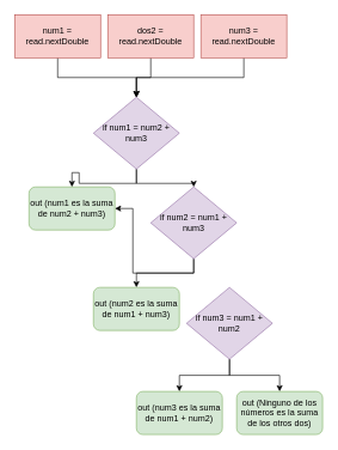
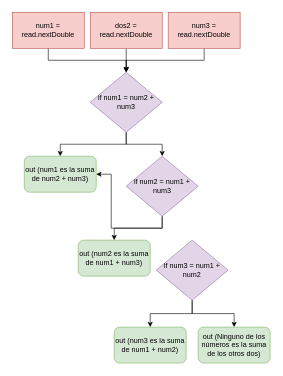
  <mxCell id="0" />
  <mxCell id="1" parent="0" />
  <mxCell id="2" style="edgeStyle=orthogonalEdgeStyle;rounded=0;orthogonalLoop=1;jettySize=auto;html=1;exitX=0.5;exitY=1;exitDx=0;exitDy=0;entryX=0.5;entryY=0;entryDx=0;entryDy=0;" edge="1" parent="1" source="3" target="10"><mxGeometry relative="1" as="geometry" /></mxCell>
  <mxCell id="3" value="num1 = read.nextDouble" style="rounded=0;whiteSpace=wrap;html=1;fillColor=#f8cecc;strokeColor=#b85450;" vertex="1" parent="1"><mxGeometry width="120" height="60" as="geometry" x="20" y="20" /></mxCell>
  <mxCell id="4" style="edgeStyle=orthogonalEdgeStyle;rounded=0;orthogonalLoop=1;jettySize=auto;html=1;exitX=0.5;exitY=1;exitDx=0;exitDy=0;entryX=0.5;entryY=0;entryDx=0;entryDy=0;" edge="1" parent="1" source="5" target="10"><mxGeometry relative="1" as="geometry" /></mxCell>
  <mxCell id="5" value="dos2 = read.nextDouble" style="rounded=0;whiteSpace=wrap;html=1;fillColor=#f8cecc;strokeColor=#b85450;" vertex="1" parent="1"><mxGeometry x="150" width="120" height="60" as="geometry" y="20" /></mxCell>
  <mxCell id="6" style="edgeStyle=orthogonalEdgeStyle;rounded=0;orthogonalLoop=1;jettySize=auto;html=1;exitX=0.5;exitY=1;exitDx=0;exitDy=0;" edge="1" parent="1" source="7" target="10"><mxGeometry relative="1" as="geometry" /></mxCell>
  <mxCell id="7" value="num3 = read.nextDouble" style="rounded=0;whiteSpace=wrap;html=1;fillColor=#f8cecc;strokeColor=#b85450;" vertex="1" parent="1"><mxGeometry x="280" width="120" height="60" as="geometry" y="20" /></mxCell>
  <mxCell id="8" style="edgeStyle=orthogonalEdgeStyle;rounded=0;orthogonalLoop=1;jettySize=auto;html=1;exitX=0.5;exitY=1;exitDx=0;exitDy=0;entryX=0.5;entryY=0;entryDx=0;entryDy=0;" edge="1" parent="1" source="10" target="11"><mxGeometry relative="1" as="geometry" /></mxCell>
  <mxCell id="9" style="edgeStyle=orthogonalEdgeStyle;rounded=0;orthogonalLoop=1;jettySize=auto;html=1;exitX=0.5;exitY=1;exitDx=0;exitDy=0;entryX=0.5;entryY=0;entryDx=0;entryDy=0;" edge="1" parent="1" source="10" target="14"><mxGeometry relative="1" as="geometry" /></mxCell>
- <mxCell id="10" value="if num1 = num2 + num3" style="rhombus;whiteSpace=wrap;html=1;fillColor=#e1d5e7;strokeColor=#9673a6;" vertex="1" parent="1"><mxGeometry x="130" y="135" width="120" height="100" as="geometry" /></mxCell>
+ <mxCell id="10" value="if num1 = num2 + num3" style="rhombus;whiteSpace=wrap;html=1;fillColor=#e1d5e7;strokeColor=#9673a6;" vertex="1" parent="1"><mxGeometry x="150" y="120" width="120" height="100" as="geometry" /></mxCell>
  <mxCell id="11" value="out (num1 es la suma de num2 + num3)" style="rounded=1;whiteSpace=wrap;html=1;fillColor=#d5e8d4;strokeColor=#82b366;" vertex="1" parent="1"><mxGeometry x="40" y="260" width="120" height="60" as="geometry" /></mxCell>
  <mxCell id="12" style="edgeStyle=orthogonalEdgeStyle;rounded=0;orthogonalLoop=1;jettySize=auto;html=1;exitX=0.5;exitY=1;exitDx=0;exitDy=0;entryX=0.5;entryY=0;entryDx=0;entryDy=0;" edge="1" parent="1" source="14" target="15"><mxGeometry relative="1" as="geometry" /></mxCell>
  <mxCell id="13" style="edgeStyle=orthogonalEdgeStyle;rounded=0;orthogonalLoop=1;jettySize=auto;html=1;exitX=0.5;exitY=1;exitDx=0;exitDy=0;" edge="1" parent="1" source="14" target="11"><mxGeometry relative="1" as="geometry" /></mxCell>
  <mxCell id="14" value="if num2 = num1 + num3" style="rhombus;whiteSpace=wrap;html=1;fillColor=#e1d5e7;strokeColor=#9673a6;" vertex="1" parent="1"><mxGeometry x="210" y="260" width="120" height="100" as="geometry" /></mxCell>
  <mxCell id="15" value="out (num2 es la suma de num1 + num3)" style="rounded=1;whiteSpace=wrap;html=1;fillColor=#d5e8d4;strokeColor=#82b366;" vertex="1" parent="1"><mxGeometry x="130" y="400" width="120" height="60" as="geometry" /></mxCell>
  <mxCell id="16" style="edgeStyle=orthogonalEdgeStyle;rounded=0;orthogonalLoop=1;jettySize=auto;html=1;exitX=0.5;exitY=1;exitDx=0;exitDy=0;entryX=0.5;entryY=0;entryDx=0;entryDy=0;" edge="1" parent="1" source="18" target="19"><mxGeometry relative="1" as="geometry" /></mxCell>
  <mxCell id="17" style="edgeStyle=orthogonalEdgeStyle;rounded=0;orthogonalLoop=1;jettySize=auto;html=1;exitX=0.5;exitY=1;exitDx=0;exitDy=0;entryX=0.5;entryY=0;entryDx=0;entryDy=0;" edge="1" parent="1" source="18" target="20"><mxGeometry relative="1" as="geometry" /></mxCell>
  <mxCell id="18" value="if num3 = num1 + num2" style="rhombus;whiteSpace=wrap;html=1;fillColor=#e1d5e7;strokeColor=#9673a6;" vertex="1" parent="1"><mxGeometry x="260" y="400" width="120" height="100" as="geometry" /></mxCell>
  <mxCell id="19" value="out (num3 es la suma de num1 + num2)" style="rounded=1;whiteSpace=wrap;html=1;fillColor=#d5e8d4;strokeColor=#82b366;" vertex="1" parent="1"><mxGeometry x="190" y="545" width="120" height="60" as="geometry" /></mxCell>
  <mxCell id="20" value="out (Ninguno de los números es la suma de los otros dos)" style="rounded=1;whiteSpace=wrap;html=1;fillColor=#d5e8d4;strokeColor=#82b366;" vertex="1" parent="1"><mxGeometry x="330" y="545" width="120" height="60" as="geometry" /></mxCell>
